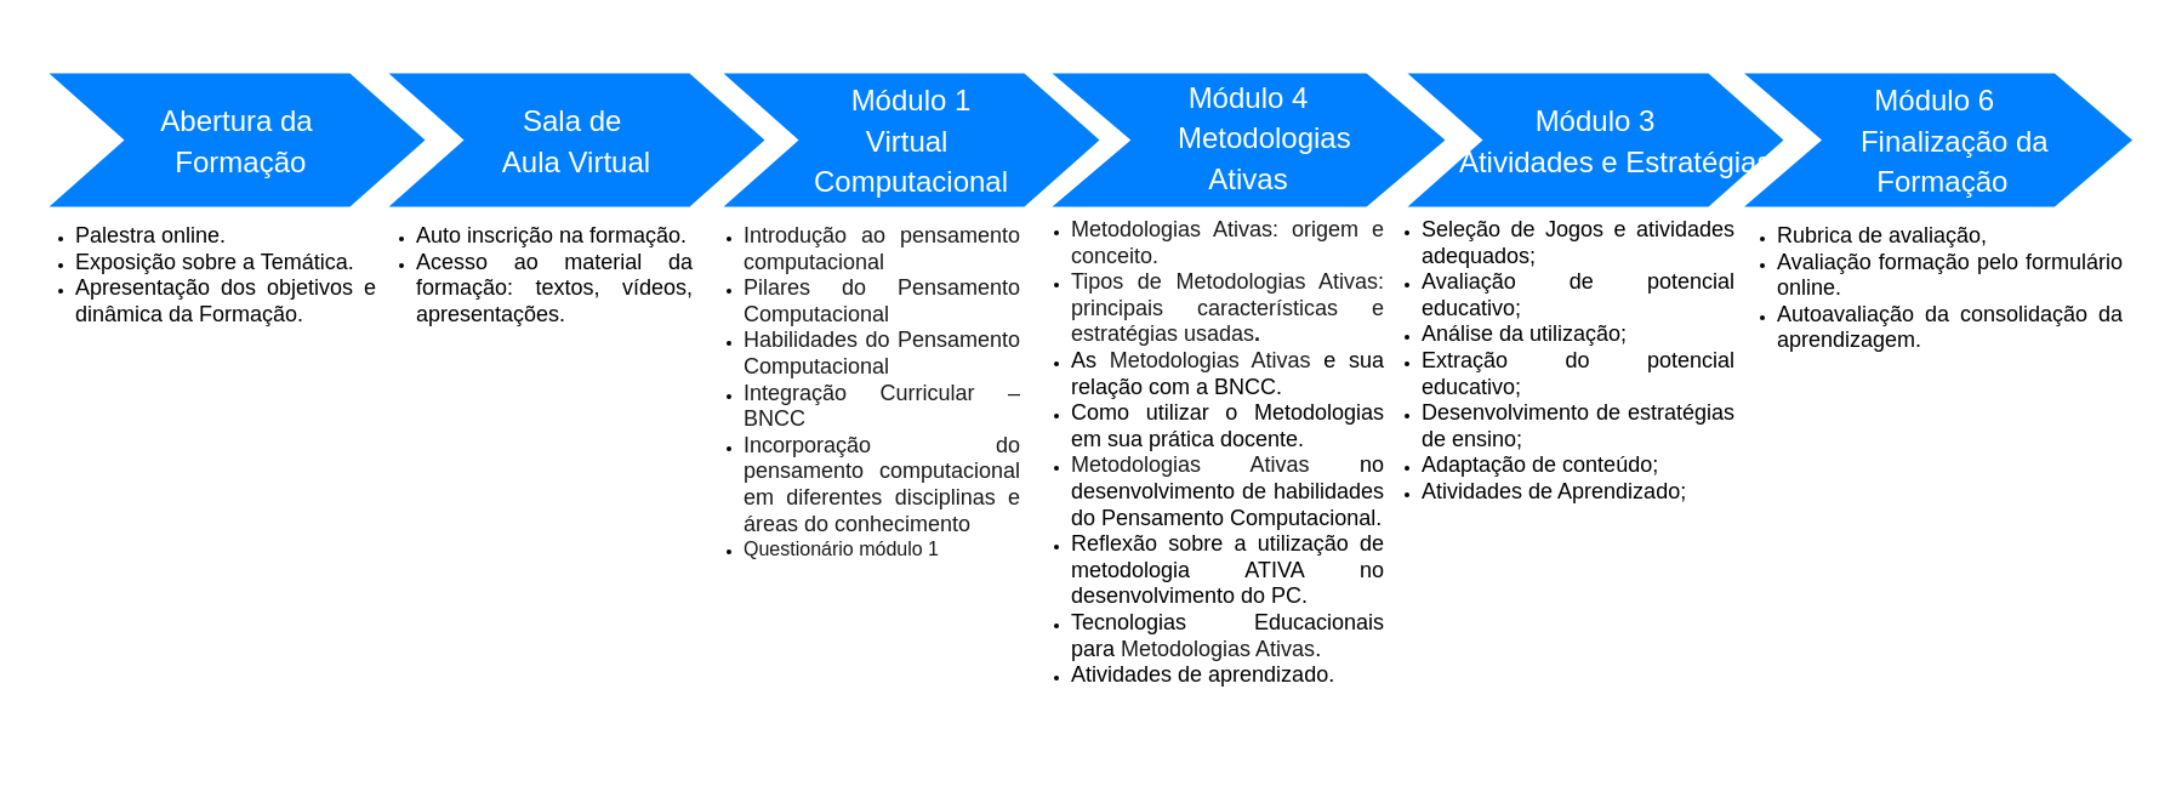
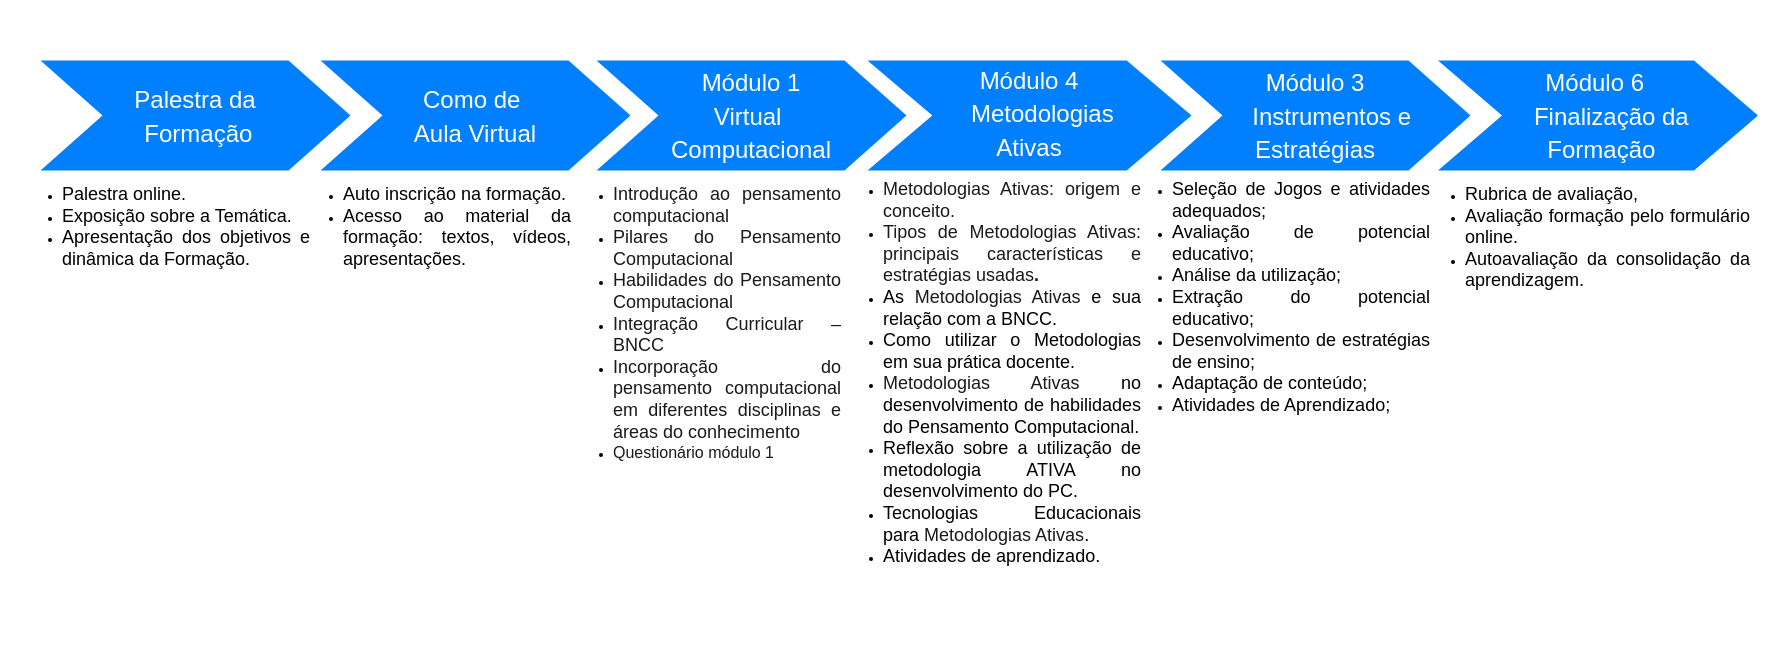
  <mxCell id="0" />
  <mxCell id="1" parent="0" />
  <mxCell id="2" value="&lt;ul&gt;&lt;li style=&quot;text-align: justify;&quot;&gt;&lt;font style=&quot;vertical-align: inherit;&quot;&gt;&lt;font style=&quot;vertical-align: inherit;&quot;&gt;&lt;font style=&quot;vertical-align: inherit;&quot;&gt;&lt;font style=&quot;vertical-align: inherit; font-size: 18px;&quot;&gt;Palestra online.&lt;/font&gt;&lt;/font&gt;&lt;/font&gt;&lt;/font&gt;&lt;/li&gt;&lt;li style=&quot;text-align: justify;&quot;&gt;&lt;font style=&quot;vertical-align: inherit;&quot;&gt;&lt;font style=&quot;vertical-align: inherit;&quot;&gt;&lt;font style=&quot;vertical-align: inherit;&quot;&gt;&lt;font style=&quot;vertical-align: inherit;&quot;&gt;&lt;font style=&quot;vertical-align: inherit;&quot;&gt;&lt;font style=&quot;vertical-align: inherit; font-size: 18px;&quot;&gt;Exposição sobre a Temática.&lt;/font&gt;&lt;/font&gt;&lt;/font&gt;&lt;/font&gt;&lt;/font&gt;&lt;/font&gt;&lt;/li&gt;&lt;li style=&quot;text-align: justify;&quot;&gt;&lt;font style=&quot;vertical-align: inherit;&quot;&gt;&lt;font style=&quot;vertical-align: inherit;&quot;&gt;&lt;font style=&quot;vertical-align: inherit;&quot;&gt;&lt;font style=&quot;vertical-align: inherit;&quot;&gt;&lt;font style=&quot;vertical-align: inherit;&quot;&gt;&lt;font style=&quot;vertical-align: inherit; font-size: 18px;&quot;&gt;Apresentação dos objetivos e dinâmica da Formação.&lt;/font&gt;&lt;/font&gt;&lt;/font&gt;&lt;/font&gt;&lt;/font&gt;&lt;/font&gt;&lt;/li&gt;&lt;/ul&gt;" style="text;spacingTop=-5;fillColor=#ffffff;whiteSpace=wrap;html=1;align=left;fontSize=12;fontFamily=Helvetica;fillColor=none;strokeColor=none;" parent="1" vertex="1"><mxGeometry x="20" y="130" width="290" height="470" as="geometry" /></mxCell>
  <mxCell id="3" value="&lt;ul&gt;&lt;li style=&quot;text-align: justify;&quot;&gt;&lt;span style=&quot;font-size: 18px;&quot;&gt;Auto inscrição na formação.&lt;/span&gt;&lt;/li&gt;&lt;li style=&quot;text-align: justify;&quot;&gt;&lt;span style=&quot;font-size: 18px;&quot;&gt;Acesso ao material da formação: textos, vídeos, apresentações.&lt;/span&gt;&lt;/li&gt;&lt;/ul&gt;" style="text;spacingTop=-5;fillColor=#ffffff;whiteSpace=wrap;html=1;align=left;fontSize=12;fontFamily=Helvetica;fillColor=none;strokeColor=none;" vertex="1" parent="1"><mxGeometry x="301" y="130" width="270" height="470" as="geometry" /></mxCell>
  <mxCell id="4" value="&lt;font style=&quot;vertical-align: inherit;&quot;&gt;&lt;font style=&quot;vertical-align: inherit;&quot;&gt;&lt;font style=&quot;vertical-align: inherit;&quot;&gt;&lt;font style=&quot;vertical-align: inherit; font-size: 24px;&quot;&gt;Módulo 1&lt;/font&gt;&lt;/font&gt;&lt;/font&gt;&lt;/font&gt;&lt;div&gt;&lt;font style=&quot;vertical-align: inherit;&quot;&gt;&lt;font style=&quot;vertical-align: inherit;&quot;&gt;&lt;font style=&quot;vertical-align: inherit;&quot;&gt;&lt;font style=&quot;vertical-align: inherit; font-size: 24px;&quot;&gt;Virtual&amp;nbsp;&lt;/font&gt;&lt;/font&gt;&lt;/font&gt;&lt;/font&gt;&lt;/div&gt;&lt;div&gt;&lt;font style=&quot;vertical-align: inherit;&quot;&gt;&lt;font style=&quot;vertical-align: inherit;&quot;&gt;&lt;font style=&quot;vertical-align: inherit;&quot;&gt;&lt;font style=&quot;vertical-align: inherit; font-size: 24px;&quot;&gt;Computacional&lt;/font&gt;&lt;/font&gt;&lt;/font&gt;&lt;/font&gt;&lt;/div&gt;" style="shape=step;whiteSpace=wrap;html=1;fontSize=28;fillColor=#0080FF;fontColor=#FFFFFF;strokeColor=none;" vertex="1" parent="1"><mxGeometry x="596" y="20" width="310" height="110" as="geometry" /></mxCell>
  <mxCell id="5" value="&lt;ul&gt;&lt;li style=&quot;text-align: justify; box-sizing: border-box;&quot;&gt;&lt;font color=&quot;#1a1a1a&quot; style=&quot;font-size: 18px;&quot;&gt;Introdução ao pensamento computacional&lt;/font&gt;&lt;/li&gt;&lt;li style=&quot;text-align: justify; box-sizing: border-box;&quot;&gt;&lt;font color=&quot;#1a1a1a&quot; style=&quot;font-size: 18px;&quot;&gt;Pilares do Pensamento Computacional&lt;/font&gt;&lt;/li&gt;&lt;li style=&quot;text-align: justify; box-sizing: border-box;&quot;&gt;&lt;font color=&quot;#1a1a1a&quot; style=&quot;font-size: 18px;&quot;&gt;Habilidades do Pensamento Computacional&lt;/font&gt;&lt;/li&gt;&lt;li style=&quot;text-align: justify; box-sizing: border-box;&quot;&gt;&lt;font color=&quot;#1a1a1a&quot; style=&quot;font-size: 18px;&quot;&gt;Integração Curricular – BNCC&lt;/font&gt;&lt;/li&gt;&lt;li style=&quot;text-align: justify; box-sizing: border-box;&quot;&gt;&lt;font color=&quot;#1a1a1a&quot; style=&quot;font-size: 18px;&quot;&gt;Incorporação do pensamento computacional em diferentes disciplinas e áreas do conhecimento&lt;/font&gt;&lt;/li&gt;&lt;li style=&quot;box-sizing: border-box;&quot;&gt;&lt;font color=&quot;#1a1a1a&quot; size=&quot;3&quot;&gt;Questionário módulo 1&lt;/font&gt;&lt;/li&gt;&lt;/ul&gt;" style="text;spacingTop=-5;fillColor=#ffffff;whiteSpace=wrap;html=1;align=left;fontSize=12;fontFamily=Helvetica;fillColor=none;strokeColor=none;" vertex="1" parent="1"><mxGeometry x="571" y="130" width="270" height="470" as="geometry" /></mxCell>
  <mxCell id="6" value="&lt;font style=&quot;vertical-align: inherit;&quot;&gt;&lt;font style=&quot;vertical-align: inherit;&quot;&gt;&lt;font style=&quot;vertical-align: inherit;&quot;&gt;&lt;font style=&quot;vertical-align: inherit; font-size: 24px;&quot;&gt;Módulo 6&amp;nbsp;&lt;/font&gt;&lt;/font&gt;&lt;/font&gt;&lt;/font&gt;&lt;div&gt;&lt;font style=&quot;vertical-align: inherit;&quot;&gt;&lt;font style=&quot;vertical-align: inherit;&quot;&gt;&lt;font style=&quot;vertical-align: inherit;&quot;&gt;&lt;font style=&quot;vertical-align: inherit; font-size: 24px;&quot;&gt;&amp;nbsp; &amp;nbsp; Finalização da&lt;/font&gt;&lt;/font&gt;&lt;/font&gt;&lt;/font&gt;&lt;/div&gt;&lt;div&gt;&lt;font style=&quot;vertical-align: inherit;&quot;&gt;&lt;font style=&quot;vertical-align: inherit;&quot;&gt;&lt;font style=&quot;vertical-align: inherit;&quot;&gt;&lt;font style=&quot;vertical-align: inherit; font-size: 24px;&quot;&gt;&amp;nbsp;Formação&lt;/font&gt;&lt;/font&gt;&lt;/font&gt;&lt;/font&gt;&lt;/div&gt;" style="shape=step;whiteSpace=wrap;html=1;fontSize=28;fillColor=#0080FF;fontColor=#FFFFFF;strokeColor=none;" vertex="1" parent="1"><mxGeometry x="1437.5" y="20" width="320" height="110" as="geometry" /></mxCell>
  <mxCell id="7" value="&lt;ul&gt;&lt;li style=&quot;text-align: justify;&quot;&gt;&lt;font style=&quot;font-size: 18px;&quot;&gt;Rubrica de avaliação,&amp;nbsp;&lt;/font&gt;&lt;/li&gt;&lt;li style=&quot;text-align: justify;&quot;&gt;&lt;font style=&quot;font-size: 18px;&quot;&gt;Avaliação formação pelo formulário online.&lt;/font&gt;&lt;/li&gt;&lt;li style=&quot;text-align: justify;&quot;&gt;&lt;font style=&quot;font-size: 18px;&quot;&gt;Autoavaliação da consolidação da aprendizagem.&lt;/font&gt;&lt;/li&gt;&lt;/ul&gt;" style="text;spacingTop=-5;fillColor=#ffffff;whiteSpace=wrap;html=1;align=left;fontSize=12;fontFamily=Helvetica;fillColor=none;strokeColor=none;" vertex="1" parent="1"><mxGeometry x="1423" y="130" width="327" height="470" as="geometry" /></mxCell>
  <mxCell id="8" value="&lt;div&gt;&lt;font style=&quot;font-size: 24px;&quot;&gt;&lt;br&gt;&lt;/font&gt;&lt;/div&gt;&lt;font style=&quot;font-size: 24px;&quot;&gt;&lt;div&gt;&lt;font style=&quot;font-size: 24px;&quot;&gt;&lt;br&gt;&lt;/font&gt;&lt;/div&gt;Módulo 4&lt;/font&gt;&lt;div&gt;&lt;span style=&quot;font-size: 24px;&quot;&gt;&amp;nbsp; &amp;nbsp; Metodologias&lt;/span&gt;&lt;/div&gt;&lt;div&gt;&lt;span style=&quot;font-size: 24px;&quot;&gt;Ativas&lt;br&gt;&lt;/span&gt;&lt;div&gt;&lt;br&gt;&lt;/div&gt;&lt;div&gt;&lt;span style=&quot;font-size: 24px;&quot;&gt;&lt;br&gt;&lt;/span&gt;&lt;/div&gt;&lt;/div&gt;" style="shape=step;whiteSpace=wrap;html=1;fontSize=28;fillColor=#0080FF;fontColor=#FFFFFF;strokeColor=none;" vertex="1" parent="1"><mxGeometry x="867" y="20" width="324" height="110" as="geometry" /></mxCell>
- <mxCell id="9" value="&lt;div&gt;&lt;font style=&quot;vertical-align: inherit;&quot;&gt;&lt;font style=&quot;vertical-align: inherit;&quot;&gt;&lt;font style=&quot;vertical-align: inherit;&quot;&gt;&lt;font style=&quot;vertical-align: inherit; font-size: 24px;&quot;&gt;Módulo 3&lt;/font&gt;&lt;/font&gt;&lt;/font&gt;&lt;/font&gt;&lt;/div&gt;&lt;div&gt;&lt;font style=&quot;font-size: 24px;&quot;&gt;&amp;nbsp; &amp;nbsp; &amp;nbsp;Atividades e Estratégias&lt;/font&gt;&lt;/div&gt;" style="shape=step;whiteSpace=wrap;html=1;fontSize=28;fillColor=#0080FF;fontColor=#FFFFFF;strokeColor=none;" vertex="1" parent="1"><mxGeometry x="1160" y="20" width="310" height="110" as="geometry" /></mxCell>
+ <mxCell id="9" value="&lt;div&gt;&lt;font style=&quot;vertical-align: inherit;&quot;&gt;&lt;font style=&quot;vertical-align: inherit;&quot;&gt;&lt;font style=&quot;vertical-align: inherit;&quot;&gt;&lt;font style=&quot;vertical-align: inherit; font-size: 24px;&quot;&gt;Módulo 3&lt;/font&gt;&lt;/font&gt;&lt;/font&gt;&lt;/font&gt;&lt;/div&gt;&lt;div&gt;&lt;font style=&quot;font-size: 24px;&quot;&gt;&amp;nbsp; &amp;nbsp; &amp;nbsp;Instrumentos e Estratégias&lt;/font&gt;&lt;/div&gt;" style="shape=step;whiteSpace=wrap;html=1;fontSize=28;fillColor=#0080FF;fontColor=#FFFFFF;strokeColor=none;" vertex="1" parent="1"><mxGeometry x="1160" y="20" width="310" height="110" as="geometry" /></mxCell>
  <mxCell id="10" value="&lt;ul&gt;&lt;li style=&quot;box-sizing: border-box;&quot; aria-level=&quot;1&quot; dir=&quot;ltr&quot;&gt;&lt;p style=&quot;text-align: justify; box-sizing: border-box; margin-top: 0px; margin-bottom: 0px;&quot; role=&quot;presentation&quot; dir=&quot;ltr&quot;&gt;&lt;span style=&quot;box-sizing: border-box;&quot; id=&quot;docs-internal-guid-09c2cb4e-7fff-3fa4-86e5-8bea68e13f08&quot;&gt;&lt;font color=&quot;#1a1a1a&quot; style=&quot;font-size: 18px;&quot;&gt;Metodologias Ativas: origem e conceito.&lt;/font&gt;&lt;/span&gt;&lt;/p&gt;&lt;/li&gt;&lt;li style=&quot;box-sizing: border-box;&quot; aria-level=&quot;1&quot; dir=&quot;ltr&quot;&gt;&lt;p style=&quot;text-align: justify; box-sizing: border-box; margin-top: 0px; margin-bottom: 0px;&quot; role=&quot;presentation&quot; dir=&quot;ltr&quot;&gt;&lt;span style=&quot;box-sizing: border-box;&quot; id=&quot;docs-internal-guid-09c2cb4e-7fff-3fa4-86e5-8bea68e13f08&quot;&gt;&lt;font style=&quot;font-size: 18px;&quot; color=&quot;#1a1a1a&quot;&gt;Tipos de&amp;nbsp;Metodologias Ativas: principais características e estratégias usadas&lt;span style=&quot;font-weight: bolder;&quot;&gt;.&lt;/span&gt;&lt;/font&gt;&lt;/span&gt;&lt;/p&gt;&lt;/li&gt;&lt;li style=&quot;box-sizing: border-box;&quot; aria-level=&quot;1&quot; dir=&quot;ltr&quot;&gt;&lt;p style=&quot;text-align: justify; box-sizing: border-box; margin-top: 0px; margin-bottom: 0px;&quot; role=&quot;presentation&quot; dir=&quot;ltr&quot;&gt;&lt;span style=&quot;box-sizing: border-box;&quot; id=&quot;docs-internal-guid-09c2cb4e-7fff-3fa4-86e5-8bea68e13f08&quot;&gt;&lt;font style=&quot;font-size: 18px;&quot;&gt;As&amp;nbsp;&lt;span style=&quot;color: rgb(26, 26, 26);&quot;&gt;Metodologias Ativas&lt;/span&gt;&amp;nbsp;e sua relação com a BNCC.&lt;/font&gt;&lt;/span&gt;&lt;/p&gt;&lt;/li&gt;&lt;li style=&quot;box-sizing: border-box;&quot; aria-level=&quot;1&quot; dir=&quot;ltr&quot;&gt;&lt;p style=&quot;text-align: justify; box-sizing: border-box; margin-top: 0px; margin-bottom: 0px;&quot; role=&quot;presentation&quot; dir=&quot;ltr&quot;&gt;&lt;span style=&quot;box-sizing: border-box;&quot; id=&quot;docs-internal-guid-09c2cb4e-7fff-3fa4-86e5-8bea68e13f08&quot;&gt;&lt;font style=&quot;font-size: 18px;&quot;&gt;Como utilizar o Metodologias em sua prática docente.&lt;/font&gt;&lt;/span&gt;&lt;/p&gt;&lt;/li&gt;&lt;li style=&quot;box-sizing: border-box;&quot; aria-level=&quot;1&quot; dir=&quot;ltr&quot;&gt;&lt;p style=&quot;text-align: justify; box-sizing: border-box; margin-top: 0px; margin-bottom: 0px;&quot; role=&quot;presentation&quot; dir=&quot;ltr&quot;&gt;&lt;span style=&quot;box-sizing: border-box;&quot; id=&quot;docs-internal-guid-09c2cb4e-7fff-3fa4-86e5-8bea68e13f08&quot;&gt;&lt;font style=&quot;font-size: 18px;&quot;&gt;&lt;span style=&quot;color: rgb(26, 26, 26); background-color: initial;&quot;&gt;Metodologias Ativas&lt;/span&gt;&amp;nbsp;no desenvolvimento de habilidades do Pensamento Computacional.&lt;/font&gt;&lt;/span&gt;&lt;/p&gt;&lt;/li&gt;&lt;li style=&quot;box-sizing: border-box;&quot; aria-level=&quot;1&quot; dir=&quot;ltr&quot;&gt;&lt;p style=&quot;text-align: justify; box-sizing: border-box; margin-top: 0px; margin-bottom: 0px;&quot; role=&quot;presentation&quot; dir=&quot;ltr&quot;&gt;&lt;span style=&quot;box-sizing: border-box;&quot; id=&quot;docs-internal-guid-09c2cb4e-7fff-3fa4-86e5-8bea68e13f08&quot;&gt;&lt;font style=&quot;font-size: 18px;&quot;&gt;Reflexão sobre a utilização de metodologia ATIVA no desenvolvimento do PC.&lt;/font&gt;&lt;/span&gt;&lt;/p&gt;&lt;/li&gt;&lt;li style=&quot;box-sizing: border-box;&quot; aria-level=&quot;1&quot; dir=&quot;ltr&quot;&gt;&lt;p style=&quot;text-align: justify; box-sizing: border-box; margin-top: 0px; margin-bottom: 0px;&quot; role=&quot;presentation&quot; dir=&quot;ltr&quot;&gt;&lt;span style=&quot;box-sizing: border-box;&quot; id=&quot;docs-internal-guid-09c2cb4e-7fff-3fa4-86e5-8bea68e13f08&quot;&gt;&lt;font style=&quot;font-size: 18px;&quot;&gt;Tecnologias Educacionais para&amp;nbsp;&lt;span style=&quot;color: rgb(26, 26, 26);&quot;&gt;Metodologias Ativas&lt;/span&gt;.&lt;/font&gt;&lt;/span&gt;&lt;/p&gt;&lt;/li&gt;&lt;li style=&quot;box-sizing: border-box;&quot; aria-level=&quot;1&quot; dir=&quot;ltr&quot;&gt;&lt;p style=&quot;text-align: justify; box-sizing: border-box; margin-top: 0px; margin-bottom: 0px;&quot; role=&quot;presentation&quot; dir=&quot;ltr&quot;&gt;&lt;font style=&quot;font-size: 18px;&quot;&gt;&lt;span style=&quot;box-sizing: border-box;&quot; id=&quot;docs-internal-guid-09c2cb4e-7fff-3fa4-86e5-8bea68e13f08&quot;&gt;Atividades de aprendizado.&lt;/span&gt;&lt;span style=&quot;box-sizing: border-box; font-weight: bolder;&quot; id=&quot;docs-internal-guid-09c2cb4e-7fff-3fa4-86e5-8bea68e13f08&quot;&gt;&amp;nbsp;&lt;/span&gt;&lt;/font&gt;&lt;/p&gt;&lt;/li&gt;&lt;/ul&gt;" style="text;spacingTop=-5;fillColor=#ffffff;whiteSpace=wrap;html=1;align=left;fontSize=12;fontFamily=Helvetica;fillColor=none;strokeColor=none;" vertex="1" parent="1"><mxGeometry x="841" y="125" width="300" height="470" as="geometry" /></mxCell>
  <mxCell id="11" value="&lt;ul&gt;&lt;li style=&quot;text-align: justify; box-sizing: border-box;&quot;&gt;&lt;font style=&quot;font-size: 18px;&quot;&gt;Seleção de Jogos e atividades adequados;&lt;/font&gt;&lt;/li&gt;&lt;li style=&quot;text-align: justify; box-sizing: border-box;&quot;&gt;&lt;font style=&quot;font-size: 18px;&quot;&gt;Avaliação de potencial educativo;&lt;/font&gt;&lt;/li&gt;&lt;li style=&quot;text-align: justify; box-sizing: border-box;&quot;&gt;&lt;font style=&quot;font-size: 18px;&quot;&gt;Análise da utilização;&lt;/font&gt;&lt;/li&gt;&lt;li style=&quot;text-align: justify; box-sizing: border-box;&quot;&gt;&lt;span style=&quot;box-sizing: border-box;&quot;&gt;&lt;font style=&quot;font-size: 18px;&quot;&gt;Extração do potencial educativo;&lt;/font&gt;&lt;/span&gt;&lt;/li&gt;&lt;li style=&quot;text-align: justify; box-sizing: border-box;&quot;&gt;&lt;font style=&quot;font-size: 18px;&quot;&gt;Desenvolvimento de estratégias de ensino;&lt;/font&gt;&lt;/li&gt;&lt;li style=&quot;text-align: justify; box-sizing: border-box;&quot;&gt;&lt;font style=&quot;font-size: 18px;&quot;&gt;Adaptação de conteúdo;&lt;/font&gt;&lt;/li&gt;&lt;li style=&quot;text-align: justify; box-sizing: border-box;&quot;&gt;&lt;font style=&quot;font-size: 18px;&quot;&gt;Atividades de Aprendizado;&lt;/font&gt;&lt;/li&gt;&lt;/ul&gt;" style="text;spacingTop=-5;fillColor=#ffffff;whiteSpace=wrap;html=1;align=left;fontSize=12;fontFamily=Helvetica;fillColor=none;strokeColor=none;" vertex="1" parent="1"><mxGeometry x="1130" y="125" width="300" height="470" as="geometry" /></mxCell>
- <mxCell id="12" value="&lt;span style=&quot;font-size: 24px;&quot;&gt;Sala de&amp;nbsp;&lt;/span&gt;&lt;div&gt;&lt;span style=&quot;font-size: 24px;&quot;&gt;Aula Virtual&lt;/span&gt;&lt;/div&gt;" style="shape=step;whiteSpace=wrap;html=1;fontSize=28;fillColor=#0080FF;fontColor=#FFFFFF;strokeColor=none;" vertex="1" parent="1"><mxGeometry x="320" y="20" width="310" height="110" as="geometry" /></mxCell>
- <mxCell id="13" value="&lt;span style=&quot;font-size: 24px;&quot;&gt;Abertura da&lt;/span&gt;&lt;div&gt;&lt;span style=&quot;font-size: 24px;&quot;&gt;&amp;nbsp;Formação&lt;/span&gt;&lt;/div&gt;" style="shape=step;whiteSpace=wrap;html=1;fontSize=28;fillColor=#0080FF;fontColor=#FFFFFF;strokeColor=none;" vertex="1" parent="1"><mxGeometry x="40" y="20" width="310" height="110" as="geometry" /></mxCell>
+ <mxCell id="12" value="&lt;span style=&quot;font-size: 24px;&quot;&gt;Como de&amp;nbsp;&lt;/span&gt;&lt;div&gt;&lt;span style=&quot;font-size: 24px;&quot;&gt;Aula Virtual&lt;/span&gt;&lt;/div&gt;" style="shape=step;whiteSpace=wrap;html=1;fontSize=28;fillColor=#0080FF;fontColor=#FFFFFF;strokeColor=none;" vertex="1" parent="1"><mxGeometry x="320" y="20" width="310" height="110" as="geometry" /></mxCell>
+ <mxCell id="13" value="&lt;span style=&quot;font-size: 24px;&quot;&gt;Palestra da&lt;/span&gt;&lt;div&gt;&lt;span style=&quot;font-size: 24px;&quot;&gt;&amp;nbsp;Formação&lt;/span&gt;&lt;/div&gt;" style="shape=step;whiteSpace=wrap;html=1;fontSize=28;fillColor=#0080FF;fontColor=#FFFFFF;strokeColor=none;" vertex="1" parent="1"><mxGeometry x="40" y="20" width="310" height="110" as="geometry" /></mxCell>
